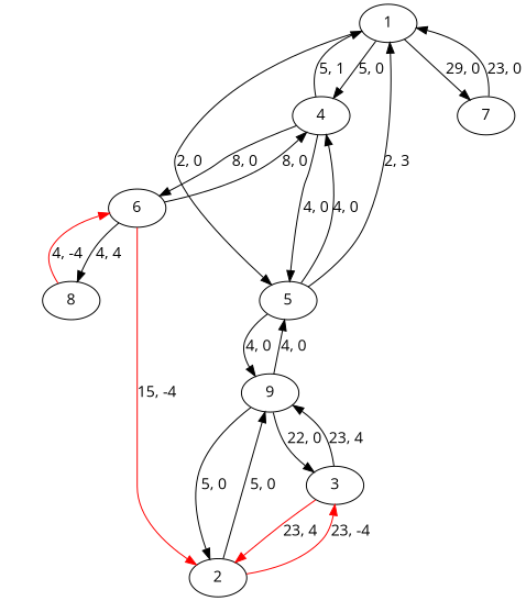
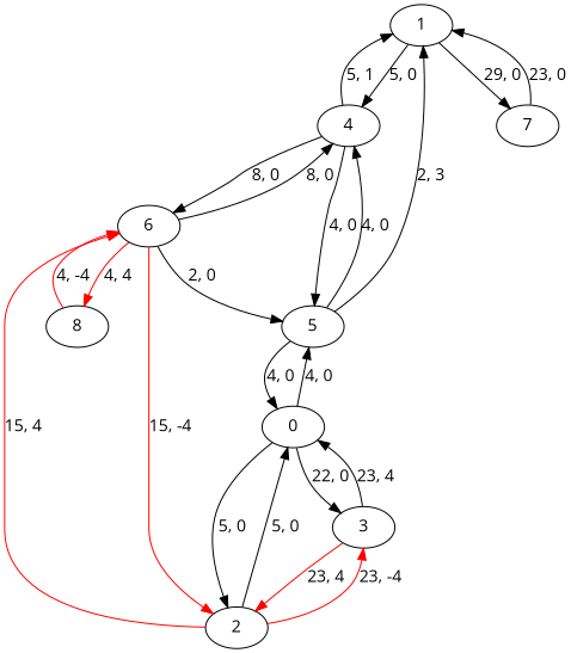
  digraph {
    fontname="Open Sans"
    node [fontname="Open Sans"]
    edge [fontname="Open Sans"]
    1
    4
    5
    7
    6
-   9
+   9 [label=0]
    2
    8
    3
    1 -> 4 [label="5, 0"]
-   1 -> 5 [label="2, 0"]
+   6 -> 5 [label="2, 0"]
    1 -> 7 [label="29, 0"]
    4 -> 1 [label="5, 1"]
    4 -> 5 [label="4, 0"]
    4 -> 6 [label="8, 0"]
    5 -> 1 [label="2, 3"]
    5 -> 4 [label="4, 0"]
    5 -> 9 [label="4, 0"]
    7 -> 1 [label="23, 0"]
    6 -> 4 [label="8, 0"]
    6 -> 2 [color=red label="15, -4"]
-   6 -> 8 [color=black label="4, 4"]
+   6 -> 8 [color=red label="4, 4"]
    9 -> 5 [label="4, 0"]
    9 -> 2 [label="5, 0"]
    9 -> 3 [label="22, 0"]
+   2 -> 6 [color=red label="15, 4"]
    2 -> 9 [label="5, 0"]
    2 -> 3 [color=red label="23, -4"]
    8 -> 6 [color=red label="4, -4"]
    3 -> 9 [label="23, 4"]
    3 -> 2 [color=red label="23, 4"]
  }
